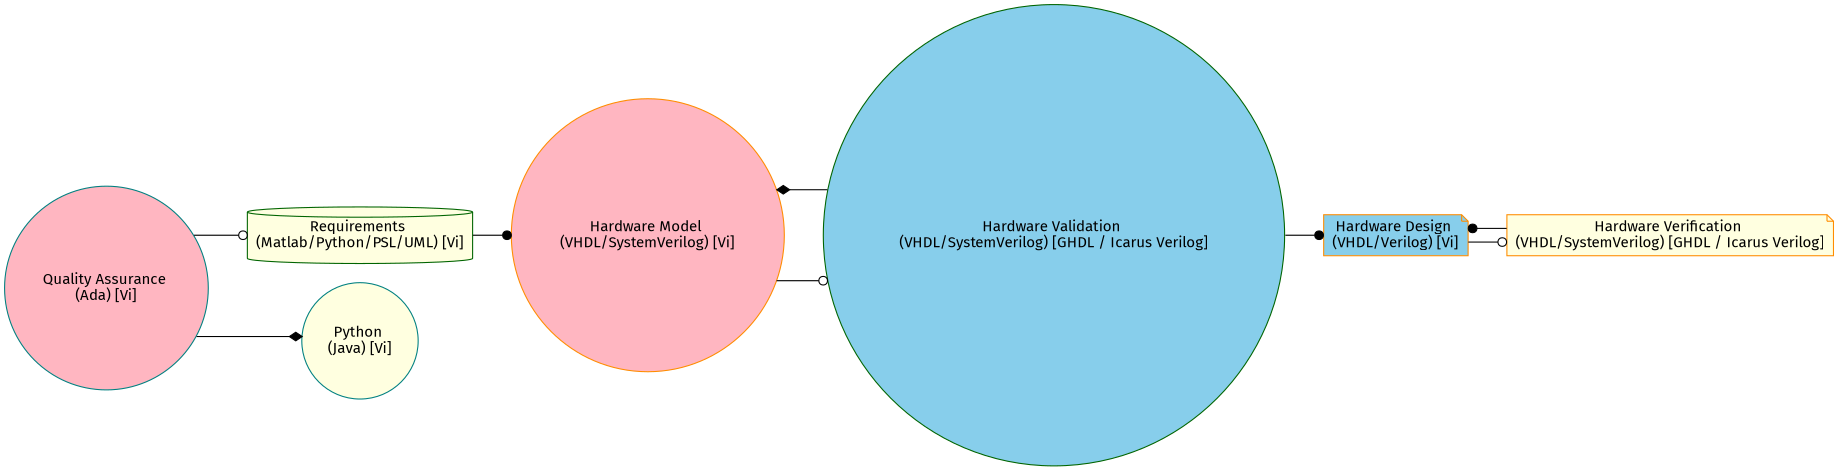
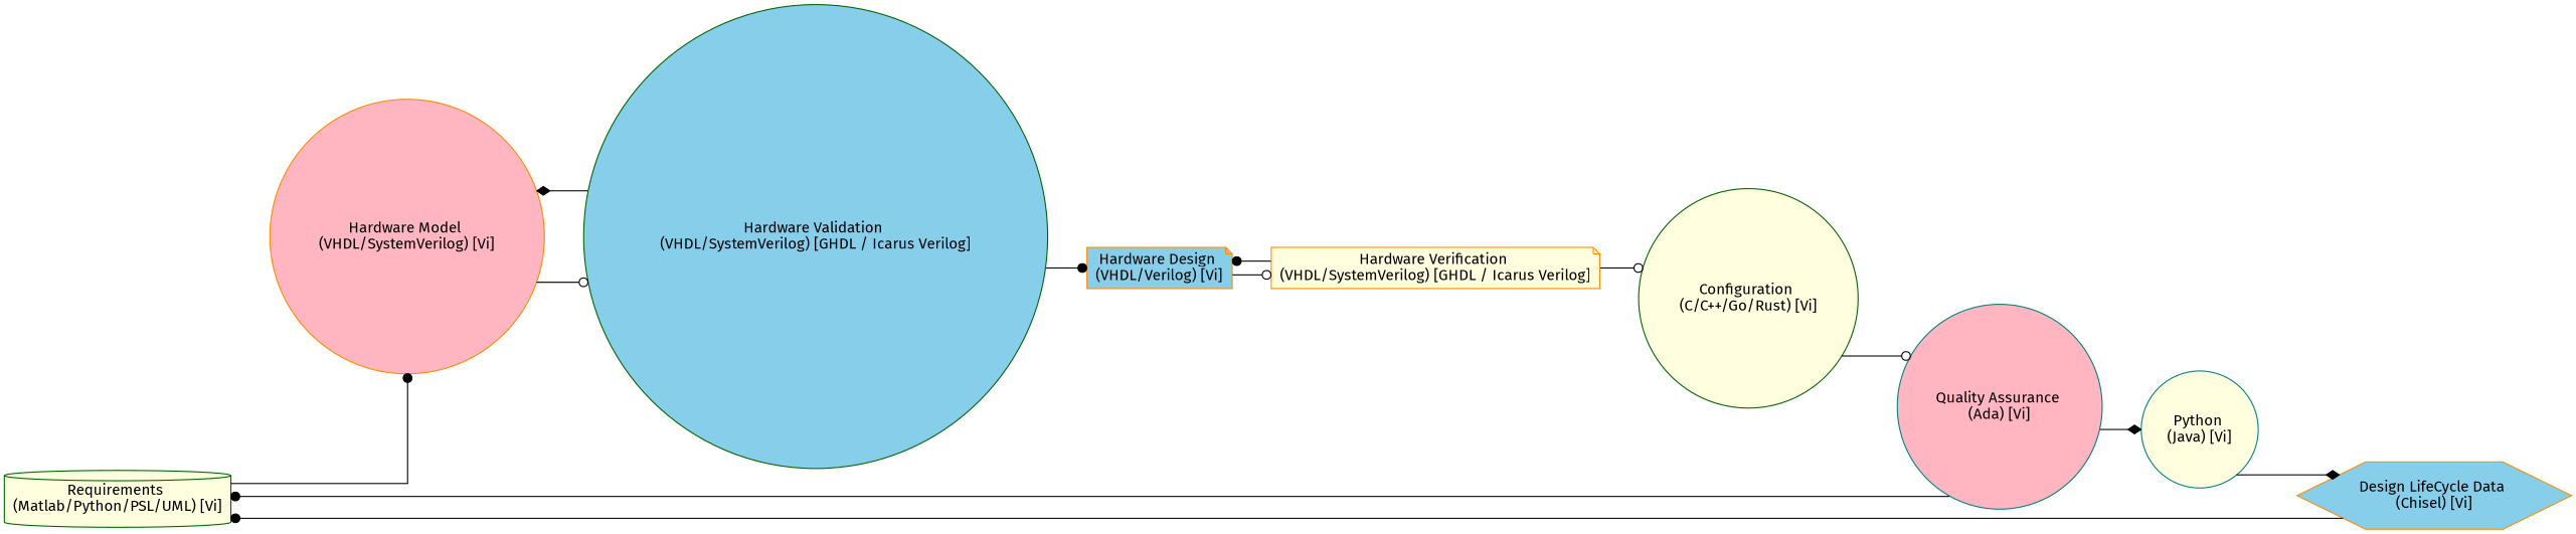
  digraph {
    fontname="Fira Sans"
    rankdir=LR
    splines=ortho
    node [color=darkorange fillcolor=lightyellow fontname="Fira Sans" shape=circle style=filled]
    edge [arrowhead=dot fontname="Fira Sans"]
    n1 [color=darkgreen label="Requirements \n(Matlab/Python/PSL/UML) [Vi]" shape=cylinder]
    n2 [fillcolor=lightpink label="Hardware Model \n(VHDL/SystemVerilog) [Vi]"]
    n3 [color=darkgreen fillcolor=skyblue label="Hardware Validation \n(VHDL/SystemVerilog) [GHDL / Icarus Verilog]"]
    n4 [fillcolor=skyblue label="Hardware Design \n(VHDL/Verilog) [Vi]" shape=note]
    n5 [label="Hardware Verification \n(VHDL/SystemVerilog) [GHDL / Icarus Verilog]" shape=note]
+   n6 [color=darkgreen label="Configuration \n(C/C++/Go/Rust) [Vi]"]
    n7 [color=teal fillcolor=lightpink label="Quality Assurance \n(Ada) [Vi]"]
    n8 [color=teal label="Python \n(Java) [Vi]"]
+   n9 [fillcolor=skyblue label="Design LifeCycle Data \n(Chisel) [Vi]" shape=hexagon]
    n1 -> n2
    n2 -> n3 [arrowhead=odot]
    n3 -> n2 [arrowhead=diamond]
    n3 -> n4
    n4 -> n5 [arrowhead=odot]
    n5 -> n4
-   n7 -> n1 [arrowhead=odot]
+   n5 -> n6 [arrowhead=odot]
+   n6 -> n7 [arrowhead=odot]
+   n7 -> n1
    n7 -> n8 [arrowhead=diamond]
+   n8 -> n9 [arrowhead=diamond]
+   n9 -> n1
  }
